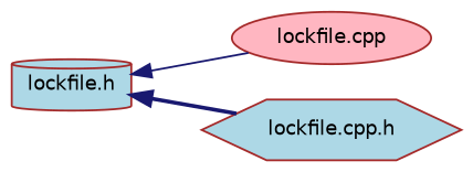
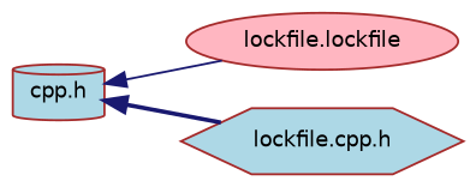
  digraph {
    rankdir=LR
    node [color=brown fillcolor=lightblue fontname=Helvetica fontsize=10 style=filled]
    edge [color=midnightblue dir=back fontname=Helvetica fontsize=10 labelfontname=Helvetica labelfontsize=10]
-   n1 [fontcolor=black height=0.2 label="lockfile.h" shape=cylinder width=0.4]
-   n2 [fillcolor=lightpink height=0.2 label="lockfile.cpp" shape=ellipse width=0.4]
+   n1 [fontcolor=black height=0.2 label="cpp.h" shape=cylinder width=0.4]
+   n2 [fillcolor=lightpink height=0.2 label="lockfile.lockfile" shape=ellipse width=0.4]
    n3 [height=0.2 label="lockfile.cpp.h" shape=hexagon width=0.4]
    n1 -> n2 [style=solid]
    n1 -> n3 [style=bold]
  }
